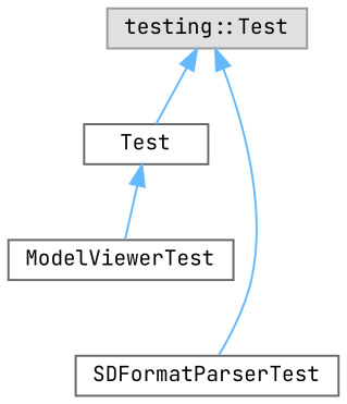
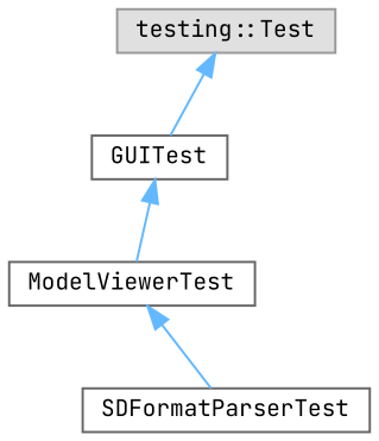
  digraph {
    fontname="JetBrains Mono"
    rankdir=TB
    node [color=grey40 fillcolor=white fontname="JetBrains Mono" fontsize=10 shape=box style=filled]
    edge [color=steelblue1 dir=back fontname="JetBrains Mono" fontsize=10 labelfontname=Helvetica labelfontsize=10 style=solid]
    n1 [color=grey60 fillcolor="#E0E0E0" height=0.2 label="testing::Test" width=0.4]
-   n2 [height=0.2 label=Test width=0.4]
+   n2 [height=0.2 label=GUITest width=0.4]
    n3 [height=0.2 label=SDFormatParserTest width=0.4]
    n4 [height=0.2 label=ModelViewerTest width=0.4]
    n1 -> n2
-   n1 -> n3
+   n4 -> n3
    n2 -> n4
  }
